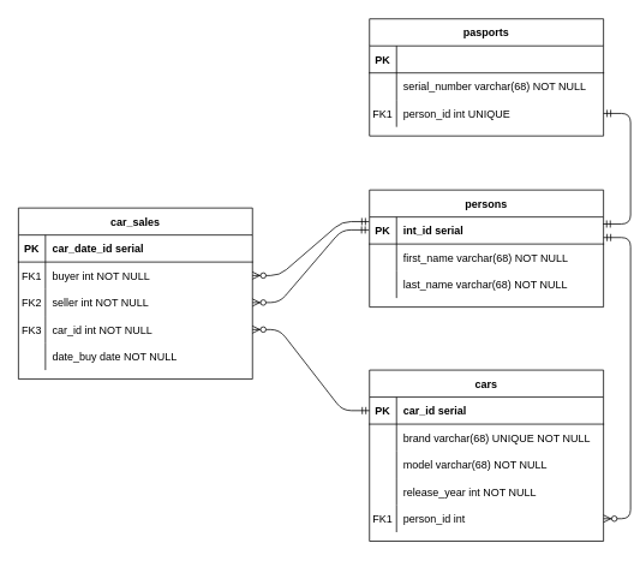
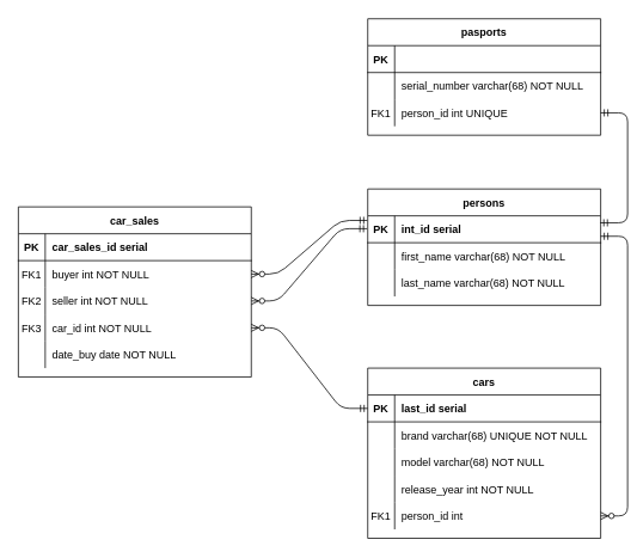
  <mxCell id="0" />
  <mxCell id="1" parent="0" />
  <mxCell id="2" value="" style="edgeStyle=entityRelationEdgeStyle;fontSize=12;html=1;endArrow=ERzeroToMany;startArrow=ERmandOne;rounded=1;entryX=1;entryY=0.5;entryDx=0;entryDy=0;exitX=0;exitY=0.5;exitDx=0;exitDy=0;" edge="1" parent="1" source="24" target="50"><mxGeometry width="100" height="100" relative="1" as="geometry"><mxPoint x="-130" y="610" as="sourcePoint" /><mxPoint x="-30" y="510" as="targetPoint" /></mxGeometry></mxCell>
  <mxCell id="3" value="persons" style="shape=table;startSize=30;container=1;collapsible=1;childLayout=tableLayout;fixedRows=1;rowLines=0;fontStyle=1;align=center;resizeLast=1;" vertex="1" parent="1"><mxGeometry x="410" y="210" width="260" height="130" as="geometry" /></mxCell>
  <mxCell id="4" value="" style="shape=partialRectangle;collapsible=0;dropTarget=0;pointerEvents=0;fillColor=none;points=[[0,0.5],[1,0.5]];portConstraint=eastwest;top=0;left=0;right=0;bottom=1;" vertex="1" parent="3"><mxGeometry y="30" width="260" height="30" as="geometry" /></mxCell>
  <mxCell id="5" value="PK" style="shape=partialRectangle;overflow=hidden;connectable=0;fillColor=none;top=0;left=0;bottom=0;right=0;fontStyle=1;" vertex="1" parent="4"><mxGeometry width="30" height="30" as="geometry"><mxRectangle width="30" height="30" as="alternateBounds" /></mxGeometry></mxCell>
  <mxCell id="6" value="int_id serial" style="shape=partialRectangle;overflow=hidden;connectable=0;fillColor=none;top=0;left=0;bottom=0;right=0;align=left;spacingLeft=6;fontStyle=1;" vertex="1" parent="4"><mxGeometry x="30" width="230" height="30" as="geometry"><mxRectangle width="230" height="30" as="alternateBounds" /></mxGeometry></mxCell>
  <mxCell id="7" value="" style="shape=partialRectangle;collapsible=0;dropTarget=0;pointerEvents=0;fillColor=none;points=[[0,0.5],[1,0.5]];portConstraint=eastwest;top=0;left=0;right=0;bottom=0;" vertex="1" parent="3"><mxGeometry y="60" width="260" height="30" as="geometry" /></mxCell>
  <mxCell id="8" value="" style="shape=partialRectangle;overflow=hidden;connectable=0;fillColor=none;top=0;left=0;bottom=0;right=0;" vertex="1" parent="7"><mxGeometry width="30" height="30" as="geometry"><mxRectangle width="30" height="30" as="alternateBounds" /></mxGeometry></mxCell>
  <mxCell id="9" value="first_name varchar(68) NOT NULL" style="shape=partialRectangle;overflow=hidden;connectable=0;fillColor=none;top=0;left=0;bottom=0;right=0;align=left;spacingLeft=6;" vertex="1" parent="7"><mxGeometry x="30" width="230" height="30" as="geometry"><mxRectangle width="230" height="30" as="alternateBounds" /></mxGeometry></mxCell>
  <mxCell id="10" style="shape=partialRectangle;collapsible=0;dropTarget=0;pointerEvents=0;fillColor=none;points=[[0,0.5],[1,0.5]];portConstraint=eastwest;top=0;left=0;right=0;bottom=0;" vertex="1" parent="3"><mxGeometry y="90" width="260" height="30" as="geometry" /></mxCell>
  <mxCell id="11" style="shape=partialRectangle;overflow=hidden;connectable=0;fillColor=none;top=0;left=0;bottom=0;right=0;" vertex="1" parent="10"><mxGeometry width="30" height="30" as="geometry"><mxRectangle width="30" height="30" as="alternateBounds" /></mxGeometry></mxCell>
  <mxCell id="12" value="last_name varchar(68) NOT NULL" style="shape=partialRectangle;overflow=hidden;connectable=0;fillColor=none;top=0;left=0;bottom=0;right=0;align=left;spacingLeft=6;" vertex="1" parent="10"><mxGeometry x="30" width="230" height="30" as="geometry"><mxRectangle width="230" height="30" as="alternateBounds" /></mxGeometry></mxCell>
  <mxCell id="13" value="pasports" style="shape=table;startSize=30;container=1;collapsible=1;childLayout=tableLayout;fixedRows=1;rowLines=0;fontStyle=1;align=center;resizeLast=1;" vertex="1" parent="1"><mxGeometry x="410" y="20" width="260" height="130" as="geometry" /></mxCell>
  <mxCell id="14" value="" style="shape=partialRectangle;collapsible=0;dropTarget=0;pointerEvents=0;fillColor=none;points=[[0,0.5],[1,0.5]];portConstraint=eastwest;top=0;left=0;right=0;bottom=1;" vertex="1" parent="13"><mxGeometry y="30" width="260" height="30" as="geometry" /></mxCell>
  <mxCell id="15" value="PK" style="shape=partialRectangle;overflow=hidden;connectable=0;fillColor=none;top=0;left=0;bottom=0;right=0;fontStyle=1;" vertex="1" parent="14"><mxGeometry width="30" height="30" as="geometry"><mxRectangle width="30" height="30" as="alternateBounds" /></mxGeometry></mxCell>
  <mxCell id="16" value="" style="shape=partialRectangle;collapsible=0;dropTarget=0;pointerEvents=0;fillColor=none;points=[[0,0.5],[1,0.5]];portConstraint=eastwest;top=0;left=0;right=0;bottom=0;" vertex="1" parent="13"><mxGeometry y="60" width="260" height="30" as="geometry" /></mxCell>
  <mxCell id="17" value="" style="shape=partialRectangle;overflow=hidden;connectable=0;fillColor=none;top=0;left=0;bottom=0;right=0;" vertex="1" parent="16"><mxGeometry width="30" height="30" as="geometry"><mxRectangle width="30" height="30" as="alternateBounds" /></mxGeometry></mxCell>
  <mxCell id="18" value="serial_number varchar(68) NOT NULL" style="shape=partialRectangle;overflow=hidden;connectable=0;fillColor=none;top=0;left=0;bottom=0;right=0;align=left;spacingLeft=6;" vertex="1" parent="16"><mxGeometry x="30" width="230" height="30" as="geometry"><mxRectangle width="230" height="30" as="alternateBounds" /></mxGeometry></mxCell>
  <mxCell id="19" style="shape=partialRectangle;collapsible=0;dropTarget=0;pointerEvents=0;fillColor=none;points=[[0,0.5],[1,0.5]];portConstraint=eastwest;top=0;left=0;right=0;bottom=0;" vertex="1" parent="13"><mxGeometry y="90" width="260" height="30" as="geometry" /></mxCell>
  <mxCell id="20" value="FK1" style="shape=partialRectangle;overflow=hidden;connectable=0;fillColor=none;top=0;left=0;bottom=0;right=0;" vertex="1" parent="19"><mxGeometry width="30" height="30" as="geometry"><mxRectangle width="30" height="30" as="alternateBounds" /></mxGeometry></mxCell>
  <mxCell id="21" value="person_id int UNIQUE" style="shape=partialRectangle;overflow=hidden;connectable=0;fillColor=none;top=0;left=0;bottom=0;right=0;align=left;spacingLeft=6;" vertex="1" parent="19"><mxGeometry x="30" width="230" height="30" as="geometry"><mxRectangle width="230" height="30" as="alternateBounds" /></mxGeometry></mxCell>
  <mxCell id="22" value="" style="edgeStyle=entityRelationEdgeStyle;fontSize=12;html=1;endArrow=ERmandOne;startArrow=ERmandOne;rounded=1;entryX=0.998;entryY=0.259;entryDx=0;entryDy=0;shadow=0;entryPerimeter=0;" edge="1" parent="1" source="19" target="4"><mxGeometry width="100" height="100" relative="1" as="geometry"><mxPoint x="620" y="850" as="sourcePoint" /><mxPoint x="720" y="750" as="targetPoint" /></mxGeometry></mxCell>
  <mxCell id="23" value="cars" style="shape=table;startSize=30;container=1;collapsible=1;childLayout=tableLayout;fixedRows=1;rowLines=0;fontStyle=1;align=center;resizeLast=1;" vertex="1" parent="1"><mxGeometry x="410" y="410" width="260" height="190" as="geometry" /></mxCell>
  <mxCell id="24" value="" style="shape=partialRectangle;collapsible=0;dropTarget=0;pointerEvents=0;fillColor=none;points=[[0,0.5],[1,0.5]];portConstraint=eastwest;top=0;left=0;right=0;bottom=1;" vertex="1" parent="23"><mxGeometry y="30" width="260" height="30" as="geometry" /></mxCell>
  <mxCell id="25" value="PK" style="shape=partialRectangle;overflow=hidden;connectable=0;fillColor=none;top=0;left=0;bottom=0;right=0;fontStyle=1;" vertex="1" parent="24"><mxGeometry width="30" height="30" as="geometry"><mxRectangle width="30" height="30" as="alternateBounds" /></mxGeometry></mxCell>
- <mxCell id="26" value="car_id serial" style="shape=partialRectangle;overflow=hidden;connectable=0;fillColor=none;top=0;left=0;bottom=0;right=0;align=left;spacingLeft=6;fontStyle=1;" vertex="1" parent="24"><mxGeometry x="30" width="230" height="30" as="geometry"><mxRectangle width="230" height="30" as="alternateBounds" /></mxGeometry></mxCell>
+ <mxCell id="26" value="last_id serial" style="shape=partialRectangle;overflow=hidden;connectable=0;fillColor=none;top=0;left=0;bottom=0;right=0;align=left;spacingLeft=6;fontStyle=1;" vertex="1" parent="24"><mxGeometry x="30" width="230" height="30" as="geometry"><mxRectangle width="230" height="30" as="alternateBounds" /></mxGeometry></mxCell>
  <mxCell id="27" value="" style="shape=partialRectangle;collapsible=0;dropTarget=0;pointerEvents=0;fillColor=none;points=[[0,0.5],[1,0.5]];portConstraint=eastwest;top=0;left=0;right=0;bottom=0;" vertex="1" parent="23"><mxGeometry y="60" width="260" height="30" as="geometry" /></mxCell>
  <mxCell id="28" value="" style="shape=partialRectangle;overflow=hidden;connectable=0;fillColor=none;top=0;left=0;bottom=0;right=0;" vertex="1" parent="27"><mxGeometry width="30" height="30" as="geometry"><mxRectangle width="30" height="30" as="alternateBounds" /></mxGeometry></mxCell>
  <mxCell id="29" value="brand varchar(68) UNIQUE NOT NULL" style="shape=partialRectangle;overflow=hidden;connectable=0;fillColor=none;top=0;left=0;bottom=0;right=0;align=left;spacingLeft=6;" vertex="1" parent="27"><mxGeometry x="30" width="230" height="30" as="geometry"><mxRectangle width="230" height="30" as="alternateBounds" /></mxGeometry></mxCell>
  <mxCell id="30" style="shape=partialRectangle;collapsible=0;dropTarget=0;pointerEvents=0;fillColor=none;points=[[0,0.5],[1,0.5]];portConstraint=eastwest;top=0;left=0;right=0;bottom=0;" vertex="1" parent="23"><mxGeometry y="90" width="260" height="30" as="geometry" /></mxCell>
  <mxCell id="31" style="shape=partialRectangle;overflow=hidden;connectable=0;fillColor=none;top=0;left=0;bottom=0;right=0;" vertex="1" parent="30"><mxGeometry width="30" height="30" as="geometry"><mxRectangle width="30" height="30" as="alternateBounds" /></mxGeometry></mxCell>
  <mxCell id="32" value="model varchar(68) NOT NULL" style="shape=partialRectangle;overflow=hidden;connectable=0;fillColor=none;top=0;left=0;bottom=0;right=0;align=left;spacingLeft=6;" vertex="1" parent="30"><mxGeometry x="30" width="230" height="30" as="geometry"><mxRectangle width="230" height="30" as="alternateBounds" /></mxGeometry></mxCell>
  <mxCell id="33" style="shape=partialRectangle;collapsible=0;dropTarget=0;pointerEvents=0;fillColor=none;points=[[0,0.5],[1,0.5]];portConstraint=eastwest;top=0;left=0;right=0;bottom=0;" vertex="1" parent="23"><mxGeometry y="120" width="260" height="30" as="geometry" /></mxCell>
  <mxCell id="34" style="shape=partialRectangle;overflow=hidden;connectable=0;fillColor=none;top=0;left=0;bottom=0;right=0;" vertex="1" parent="33"><mxGeometry width="30" height="30" as="geometry"><mxRectangle width="30" height="30" as="alternateBounds" /></mxGeometry></mxCell>
  <mxCell id="35" value="release_year int NOT NULL" style="shape=partialRectangle;overflow=hidden;connectable=0;fillColor=none;top=0;left=0;bottom=0;right=0;align=left;spacingLeft=6;" vertex="1" parent="33"><mxGeometry x="30" width="230" height="30" as="geometry"><mxRectangle width="230" height="30" as="alternateBounds" /></mxGeometry></mxCell>
  <mxCell id="36" style="shape=partialRectangle;collapsible=0;dropTarget=0;pointerEvents=0;fillColor=none;points=[[0,0.5],[1,0.5]];portConstraint=eastwest;top=0;left=0;right=0;bottom=0;" vertex="1" parent="23"><mxGeometry y="150" width="260" height="30" as="geometry" /></mxCell>
  <mxCell id="37" value="FK1" style="shape=partialRectangle;overflow=hidden;connectable=0;fillColor=none;top=0;left=0;bottom=0;right=0;" vertex="1" parent="36"><mxGeometry width="30" height="30" as="geometry"><mxRectangle width="30" height="30" as="alternateBounds" /></mxGeometry></mxCell>
  <mxCell id="38" value="person_id int" style="shape=partialRectangle;overflow=hidden;connectable=0;fillColor=none;top=0;left=0;bottom=0;right=0;align=left;spacingLeft=6;" vertex="1" parent="36"><mxGeometry x="30" width="230" height="30" as="geometry"><mxRectangle width="230" height="30" as="alternateBounds" /></mxGeometry></mxCell>
  <mxCell id="39" value="" style="edgeStyle=entityRelationEdgeStyle;fontSize=12;html=1;endArrow=ERzeroToMany;startArrow=ERmandOne;rounded=1;exitX=1;exitY=0.76;exitDx=0;exitDy=0;exitPerimeter=0;" edge="1" parent="1" source="4" target="36"><mxGeometry width="100" height="100" relative="1" as="geometry"><mxPoint x="220" y="680" as="sourcePoint" /><mxPoint x="830" y="695" as="targetPoint" /></mxGeometry></mxCell>
  <mxCell id="40" value="car_sales" style="shape=table;startSize=30;container=1;collapsible=1;childLayout=tableLayout;fixedRows=1;rowLines=0;fontStyle=1;align=center;resizeLast=1;" vertex="1" parent="1"><mxGeometry x="20" y="230" width="260" height="190" as="geometry" /></mxCell>
  <mxCell id="41" value="" style="shape=partialRectangle;collapsible=0;dropTarget=0;pointerEvents=0;fillColor=none;points=[[0,0.5],[1,0.5]];portConstraint=eastwest;top=0;left=0;right=0;bottom=1;" vertex="1" parent="40"><mxGeometry y="30" width="260" height="30" as="geometry" /></mxCell>
  <mxCell id="42" value="PK" style="shape=partialRectangle;overflow=hidden;connectable=0;fillColor=none;top=0;left=0;bottom=0;right=0;fontStyle=1;" vertex="1" parent="41"><mxGeometry width="30" height="30" as="geometry"><mxRectangle width="30" height="30" as="alternateBounds" /></mxGeometry></mxCell>
- <mxCell id="43" value="car_date_id serial" style="shape=partialRectangle;overflow=hidden;connectable=0;fillColor=none;top=0;left=0;bottom=0;right=0;align=left;spacingLeft=6;fontStyle=1;" vertex="1" parent="41"><mxGeometry x="30" width="230" height="30" as="geometry"><mxRectangle width="230" height="30" as="alternateBounds" /></mxGeometry></mxCell>
+ <mxCell id="43" value="car_sales_id serial" style="shape=partialRectangle;overflow=hidden;connectable=0;fillColor=none;top=0;left=0;bottom=0;right=0;align=left;spacingLeft=6;fontStyle=1;" vertex="1" parent="41"><mxGeometry x="30" width="230" height="30" as="geometry"><mxRectangle width="230" height="30" as="alternateBounds" /></mxGeometry></mxCell>
  <mxCell id="44" style="shape=partialRectangle;collapsible=0;dropTarget=0;pointerEvents=0;fillColor=none;points=[[0,0.5],[1,0.5]];portConstraint=eastwest;top=0;left=0;right=0;bottom=0;" vertex="1" parent="40"><mxGeometry y="60" width="260" height="30" as="geometry" /></mxCell>
  <mxCell id="45" value="FK1" style="shape=partialRectangle;overflow=hidden;connectable=0;fillColor=none;top=0;left=0;bottom=0;right=0;" vertex="1" parent="44"><mxGeometry width="30" height="30" as="geometry"><mxRectangle width="30" height="30" as="alternateBounds" /></mxGeometry></mxCell>
  <mxCell id="46" value="buyer int NOT NULL" style="shape=partialRectangle;overflow=hidden;connectable=0;fillColor=none;top=0;left=0;bottom=0;right=0;align=left;spacingLeft=6;" vertex="1" parent="44"><mxGeometry x="30" width="230" height="30" as="geometry"><mxRectangle width="230" height="30" as="alternateBounds" /></mxGeometry></mxCell>
  <mxCell id="47" style="shape=partialRectangle;collapsible=0;dropTarget=0;pointerEvents=0;fillColor=none;points=[[0,0.5],[1,0.5]];portConstraint=eastwest;top=0;left=0;right=0;bottom=0;" vertex="1" parent="40"><mxGeometry y="90" width="260" height="30" as="geometry" /></mxCell>
  <mxCell id="48" value="FK2" style="shape=partialRectangle;overflow=hidden;connectable=0;fillColor=none;top=0;left=0;bottom=0;right=0;" vertex="1" parent="47"><mxGeometry width="30" height="30" as="geometry"><mxRectangle width="30" height="30" as="alternateBounds" /></mxGeometry></mxCell>
  <mxCell id="49" value="seller int NOT NULL" style="shape=partialRectangle;overflow=hidden;connectable=0;fillColor=none;top=0;left=0;bottom=0;right=0;align=left;spacingLeft=6;" vertex="1" parent="47"><mxGeometry x="30" width="230" height="30" as="geometry"><mxRectangle width="230" height="30" as="alternateBounds" /></mxGeometry></mxCell>
  <mxCell id="50" style="shape=partialRectangle;collapsible=0;dropTarget=0;pointerEvents=0;fillColor=none;points=[[0,0.5],[1,0.5]];portConstraint=eastwest;top=0;left=0;right=0;bottom=0;" vertex="1" parent="40"><mxGeometry y="120" width="260" height="30" as="geometry" /></mxCell>
  <mxCell id="51" value="FK3" style="shape=partialRectangle;overflow=hidden;connectable=0;fillColor=none;top=0;left=0;bottom=0;right=0;" vertex="1" parent="50"><mxGeometry width="30" height="30" as="geometry"><mxRectangle width="30" height="30" as="alternateBounds" /></mxGeometry></mxCell>
  <mxCell id="52" value="car_id int NOT NULL" style="shape=partialRectangle;overflow=hidden;connectable=0;fillColor=none;top=0;left=0;bottom=0;right=0;align=left;spacingLeft=6;" vertex="1" parent="50"><mxGeometry x="30" width="230" height="30" as="geometry"><mxRectangle width="230" height="30" as="alternateBounds" /></mxGeometry></mxCell>
  <mxCell id="53" style="shape=partialRectangle;collapsible=0;dropTarget=0;pointerEvents=0;fillColor=none;points=[[0,0.5],[1,0.5]];portConstraint=eastwest;top=0;left=0;right=0;bottom=0;" vertex="1" parent="40"><mxGeometry y="150" width="260" height="30" as="geometry" /></mxCell>
  <mxCell id="54" style="shape=partialRectangle;overflow=hidden;connectable=0;fillColor=none;top=0;left=0;bottom=0;right=0;" vertex="1" parent="53"><mxGeometry width="30" height="30" as="geometry"><mxRectangle width="30" height="30" as="alternateBounds" /></mxGeometry></mxCell>
  <mxCell id="55" value="date_buy date NOT NULL" style="shape=partialRectangle;overflow=hidden;connectable=0;fillColor=none;top=0;left=0;bottom=0;right=0;align=left;spacingLeft=6;" vertex="1" parent="53"><mxGeometry x="30" width="230" height="30" as="geometry"><mxRectangle width="230" height="30" as="alternateBounds" /></mxGeometry></mxCell>
  <mxCell id="56" value="" style="edgeStyle=entityRelationEdgeStyle;fontSize=12;html=1;endArrow=ERzeroToMany;startArrow=ERmandOne;rounded=1;entryX=1;entryY=0.5;entryDx=0;entryDy=0;exitX=-0.002;exitY=0.17;exitDx=0;exitDy=0;exitPerimeter=0;" edge="1" parent="1" source="4" target="44"><mxGeometry width="100" height="100" relative="1" as="geometry"><mxPoint x="350" y="560" as="sourcePoint" /><mxPoint x="290" y="350" as="targetPoint" /></mxGeometry></mxCell>
  <mxCell id="57" value="" style="edgeStyle=entityRelationEdgeStyle;fontSize=12;html=1;endArrow=ERzeroToMany;startArrow=ERmandOne;rounded=1;entryX=1;entryY=0.5;entryDx=0;entryDy=0;exitX=-0.003;exitY=0.478;exitDx=0;exitDy=0;exitPerimeter=0;" edge="1" parent="1" source="4" target="47"><mxGeometry width="100" height="100" relative="1" as="geometry"><mxPoint x="370" y="565" as="sourcePoint" /><mxPoint x="240" y="365" as="targetPoint" /></mxGeometry></mxCell>
